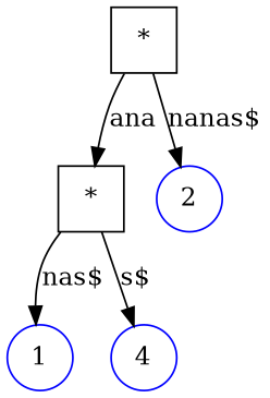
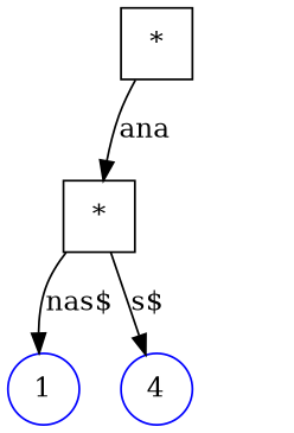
  digraph {
    node [color=blue fontcolor=black shape=circle]
    n1 [color=black label="*" shape=square]
    n2 [color=black label="*" shape=square]
-   n3 [label=2]
    n4 [label=1]
    n5 [label=4]
    n1 -> n2 [label=ana]
-   n1 -> n3 [label="nanas$"]
    n2 -> n4 [label="nas$"]
    n2 -> n5 [label="s$"]
  }
